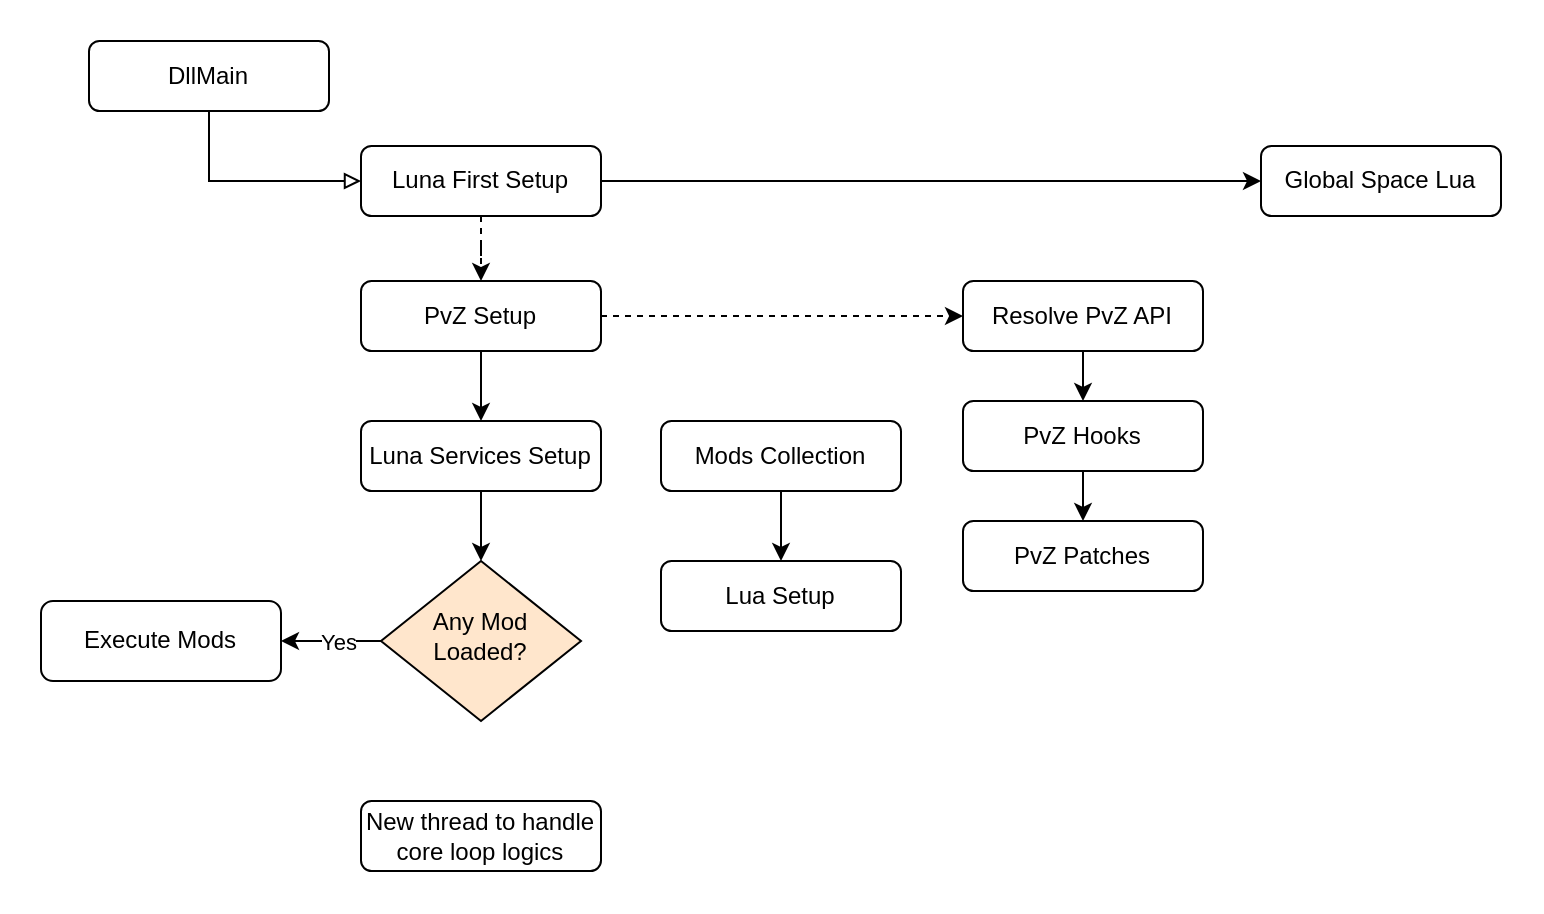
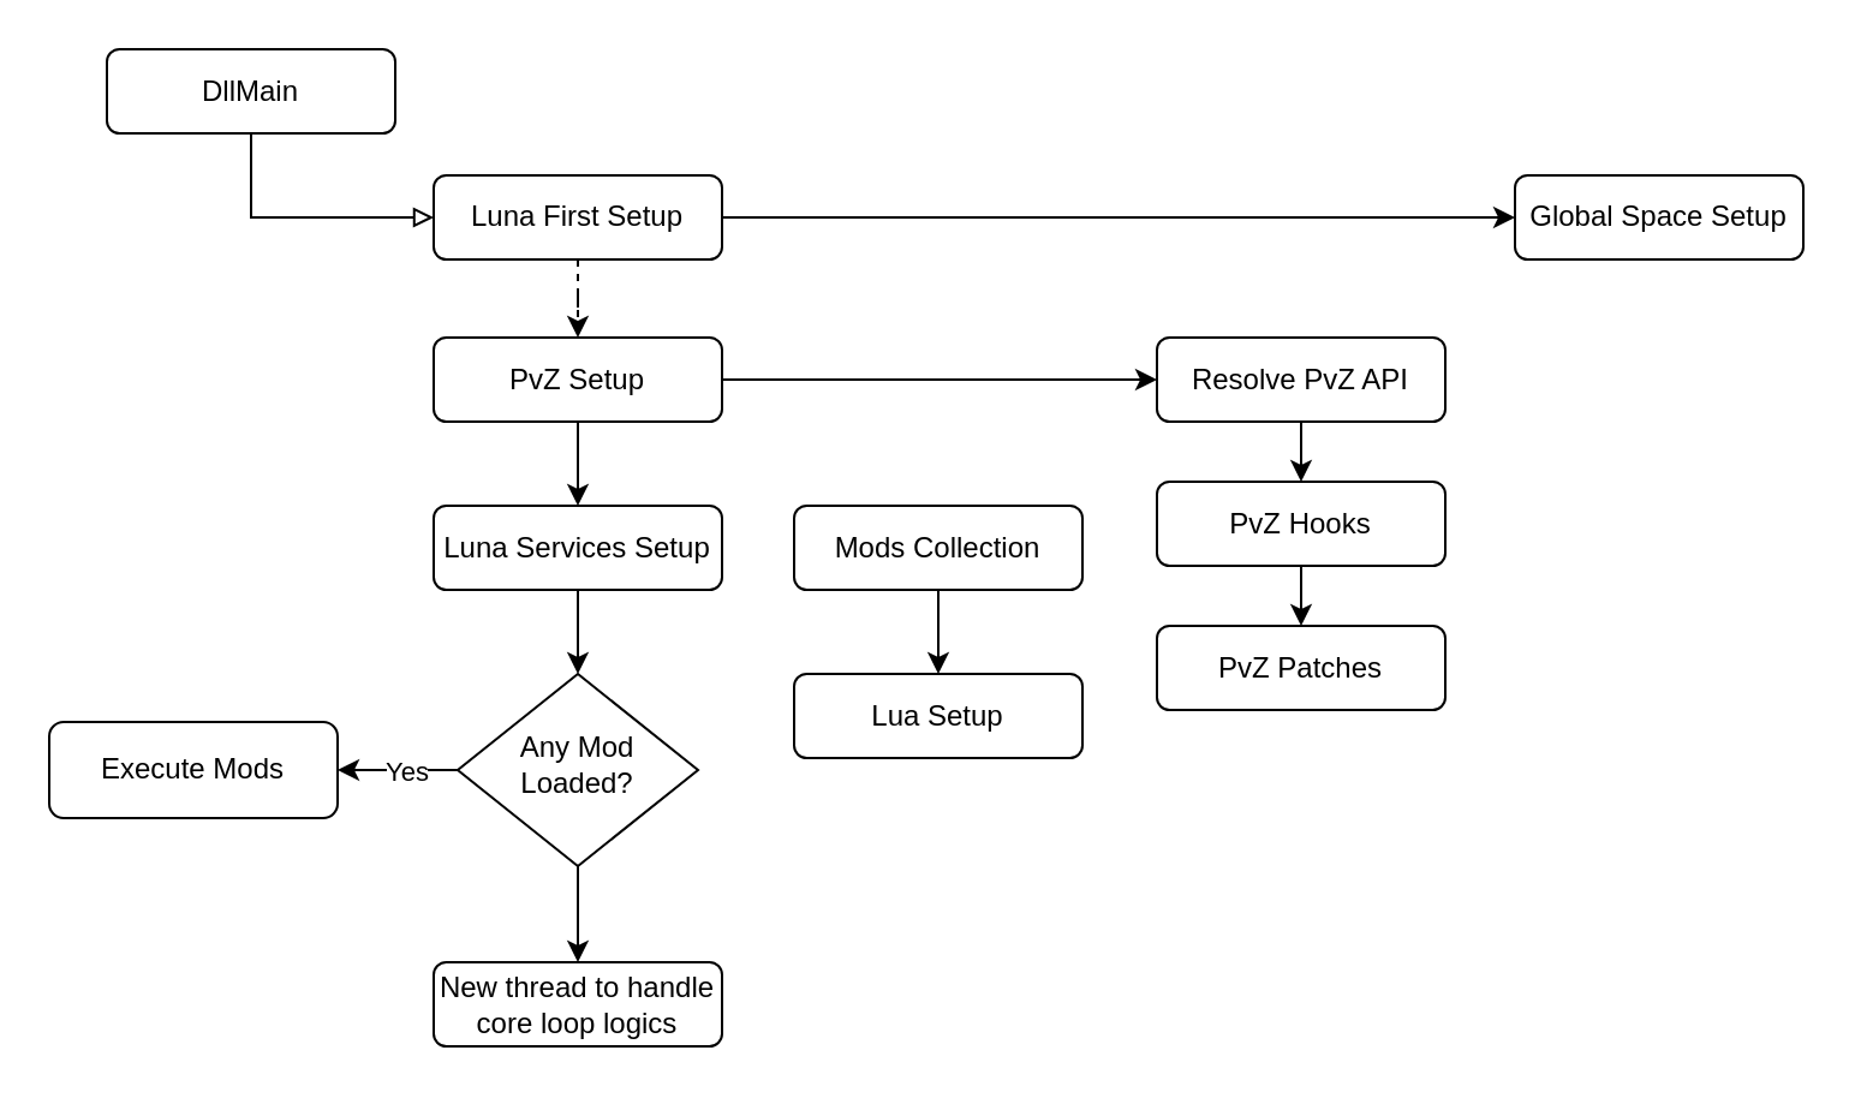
  <mxCell id="0" />
  <mxCell id="1" parent="0" />
  <mxCell id="2" style="edgeStyle=orthogonalEdgeStyle;rounded=0;orthogonalLoop=1;jettySize=auto;html=1;entryX=0;entryY=0.5;entryDx=0;entryDy=0;exitX=0.5;exitY=1;exitDx=0;exitDy=0;endArrow=block;endFill=0;" edge="1" parent="1" source="3" target="6"><mxGeometry relative="1" as="geometry" /></mxCell>
  <mxCell id="3" value="DllMain" style="rounded=1;whiteSpace=wrap;html=1;" vertex="1" parent="1"><mxGeometry x="44" y="20" width="120" height="35" as="geometry" /></mxCell>
  <mxCell id="4" style="edgeStyle=orthogonalEdgeStyle;rounded=0;orthogonalLoop=1;jettySize=auto;html=1;entryX=0.5;entryY=0;entryDx=0;entryDy=0;dashed=1;" edge="1" parent="1" source="6" target="9"><mxGeometry relative="1" as="geometry" /></mxCell>
  <mxCell id="5" style="edgeStyle=orthogonalEdgeStyle;rounded=0;orthogonalLoop=1;jettySize=auto;html=1;" edge="1" parent="1" source="6" target="26"><mxGeometry relative="1" as="geometry" /></mxCell>
  <mxCell id="6" value="Luna First Setup" style="rounded=1;whiteSpace=wrap;html=1;" vertex="1" parent="1"><mxGeometry x="180" y="72.5" width="120" height="35" as="geometry" /></mxCell>
  <mxCell id="7" style="edgeStyle=orthogonalEdgeStyle;rounded=0;orthogonalLoop=1;jettySize=auto;html=1;entryX=0.5;entryY=0;entryDx=0;entryDy=0;" edge="1" parent="1" source="9" target="11"><mxGeometry relative="1" as="geometry" /></mxCell>
- <mxCell id="8" style="edgeStyle=orthogonalEdgeStyle;rounded=0;orthogonalLoop=1;jettySize=auto;html=1;dashed=1;" edge="1" parent="1" source="9" target="22"><mxGeometry relative="1" as="geometry" /></mxCell>
+ <mxCell id="8" style="edgeStyle=orthogonalEdgeStyle;rounded=0;orthogonalLoop=1;jettySize=auto;html=1;" edge="1" parent="1" source="9" target="22"><mxGeometry relative="1" as="geometry" /></mxCell>
  <mxCell id="9" value="PvZ Setup" style="rounded=1;whiteSpace=wrap;html=1;" vertex="1" parent="1"><mxGeometry x="180" y="140" width="120" height="35" as="geometry" /></mxCell>
  <mxCell id="10" style="edgeStyle=orthogonalEdgeStyle;rounded=0;orthogonalLoop=1;jettySize=auto;html=1;" edge="1" parent="1" source="11" target="18"><mxGeometry relative="1" as="geometry" /></mxCell>
  <mxCell id="11" value="Luna Services Setup" style="rounded=1;whiteSpace=wrap;html=1;" vertex="1" parent="1"><mxGeometry x="180" y="210" width="120" height="35" as="geometry" /></mxCell>
  <mxCell id="12" style="edgeStyle=orthogonalEdgeStyle;rounded=0;orthogonalLoop=1;jettySize=auto;html=1;" edge="1" parent="1" source="13" target="14"><mxGeometry relative="1" as="geometry" /></mxCell>
  <mxCell id="13" value="Mods Collection" style="rounded=1;whiteSpace=wrap;html=1;" vertex="1" parent="1"><mxGeometry x="330" y="210" width="120" height="35" as="geometry" /></mxCell>
  <mxCell id="14" value="Lua Setup" style="rounded=1;whiteSpace=wrap;html=1;" vertex="1" parent="1"><mxGeometry x="330" y="280" width="120" height="35" as="geometry" /></mxCell>
  <mxCell id="15" style="edgeStyle=orthogonalEdgeStyle;rounded=0;orthogonalLoop=1;jettySize=auto;html=1;" edge="1" parent="1" source="18" target="19"><mxGeometry relative="1" as="geometry" /></mxCell>
  <mxCell id="16" value="Yes" style="edgeLabel;html=1;align=center;verticalAlign=middle;resizable=0;points=[];" vertex="1" connectable="0" parent="15"><mxGeometry x="-0.113" relative="1" as="geometry"><mxPoint as="offset" /></mxGeometry></mxCell>
- <mxCell id="18" value="Any Mod Loaded?" style="rhombus;whiteSpace=wrap;html=1;shadow=0;fontFamily=Helvetica;fontSize=12;align=center;strokeWidth=1;spacing=6;spacingTop=-4;fillColor=#ffe6cc;" vertex="1" parent="1"><mxGeometry x="190" y="280" width="100" height="80" as="geometry" /></mxCell>
+ <mxCell id="17" style="edgeStyle=orthogonalEdgeStyle;rounded=0;orthogonalLoop=1;jettySize=auto;html=1;" edge="1" parent="1" source="18" target="20"><mxGeometry relative="1" as="geometry" /></mxCell>
+ <mxCell id="18" value="Any Mod Loaded?" style="rhombus;whiteSpace=wrap;html=1;shadow=0;fontFamily=Helvetica;fontSize=12;align=center;strokeWidth=1;spacing=6;spacingTop=-4;" vertex="1" parent="1"><mxGeometry x="190" y="280" width="100" height="80" as="geometry" /></mxCell>
  <mxCell id="19" value="Execute Mods" style="rounded=1;whiteSpace=wrap;html=1;fontSize=12;glass=0;strokeWidth=1;shadow=0;" vertex="1" parent="1"><mxGeometry x="20" y="300" width="120" height="40" as="geometry" /></mxCell>
  <mxCell id="20" value="New thread to handle core loop logics" style="rounded=1;whiteSpace=wrap;html=1;" vertex="1" parent="1"><mxGeometry x="180" y="400" width="120" height="35" as="geometry" /></mxCell>
  <mxCell id="21" style="edgeStyle=orthogonalEdgeStyle;rounded=0;orthogonalLoop=1;jettySize=auto;html=1;" edge="1" parent="1" source="22" target="24"><mxGeometry relative="1" as="geometry" /></mxCell>
  <mxCell id="22" value="Resolve PvZ API" style="rounded=1;whiteSpace=wrap;html=1;" vertex="1" parent="1"><mxGeometry x="481" y="140" width="120" height="35" as="geometry" /></mxCell>
  <mxCell id="23" style="edgeStyle=orthogonalEdgeStyle;rounded=0;orthogonalLoop=1;jettySize=auto;html=1;" edge="1" parent="1" source="24" target="25"><mxGeometry relative="1" as="geometry" /></mxCell>
  <mxCell id="24" value="PvZ Hooks" style="rounded=1;whiteSpace=wrap;html=1;" vertex="1" parent="1"><mxGeometry x="481" y="200" width="120" height="35" as="geometry" /></mxCell>
  <mxCell id="25" value="PvZ Patches" style="rounded=1;whiteSpace=wrap;html=1;" vertex="1" parent="1"><mxGeometry x="481" y="260" width="120" height="35" as="geometry" /></mxCell>
- <mxCell id="26" value="Global Space Lua" style="rounded=1;whiteSpace=wrap;html=1;" vertex="1" parent="1"><mxGeometry x="630" y="72.5" width="120" height="35" as="geometry" /></mxCell>
+ <mxCell id="26" value="Global Space Setup" style="rounded=1;whiteSpace=wrap;html=1;" vertex="1" parent="1"><mxGeometry x="630" y="72.5" width="120" height="35" as="geometry" /></mxCell>
